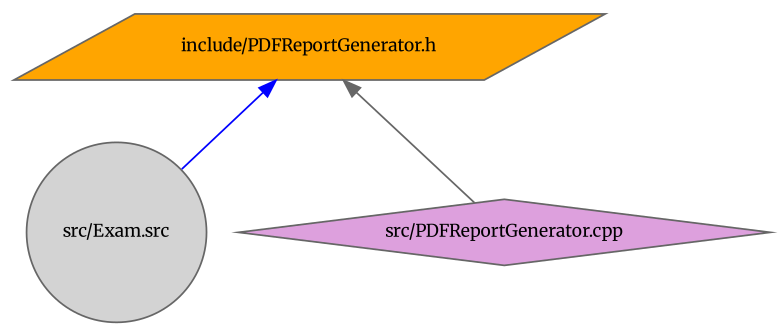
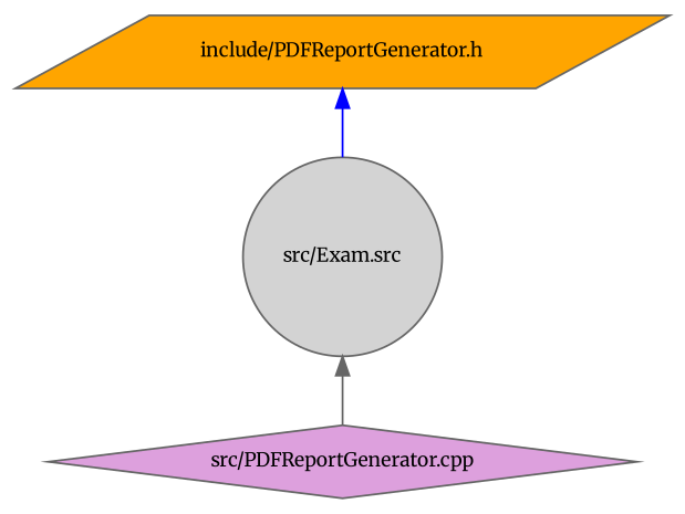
  digraph {
    fontname=Merriweather
    node [color=grey40 fontname=Merriweather fontsize=10 style=filled]
    edge [dir=back fontname=Merriweather fontsize=10 labelfontname=Helvetica labelfontsize=10 style=solid]
    n1 [color=gray40 fillcolor=orange fontcolor=black height=0.2 label="include/PDFReportGenerator.h" shape=parallelogram width=0.4]
    n2 [fillcolor=lightgrey height=0.2 label="src/Exam.src" shape=circle width=0.4]
    n3 [fillcolor=plum height=0.2 label="src/PDFReportGenerator.cpp" shape=diamond width=0.4]
    n1 -> n2 [color=blue]
-   n1 -> n3 [color=gray40]
+   n2 -> n3 [color=gray40]
  }
